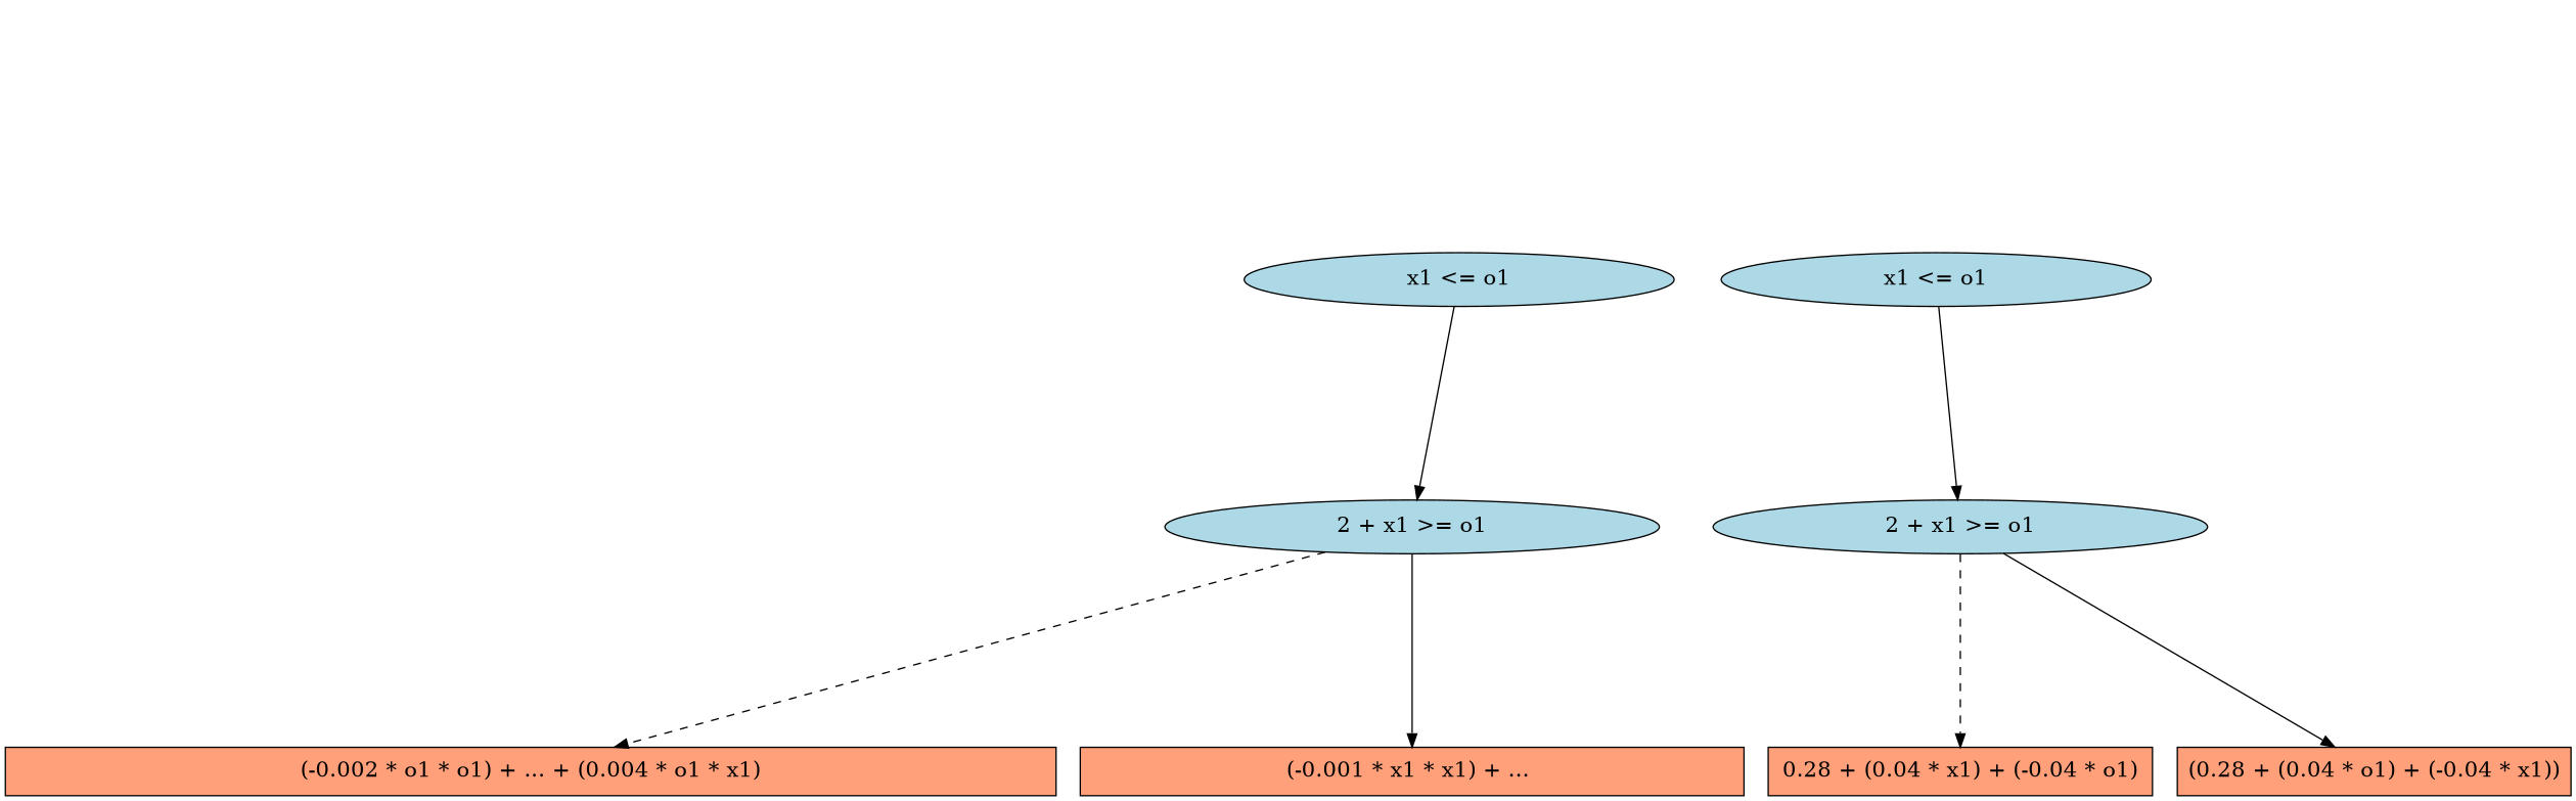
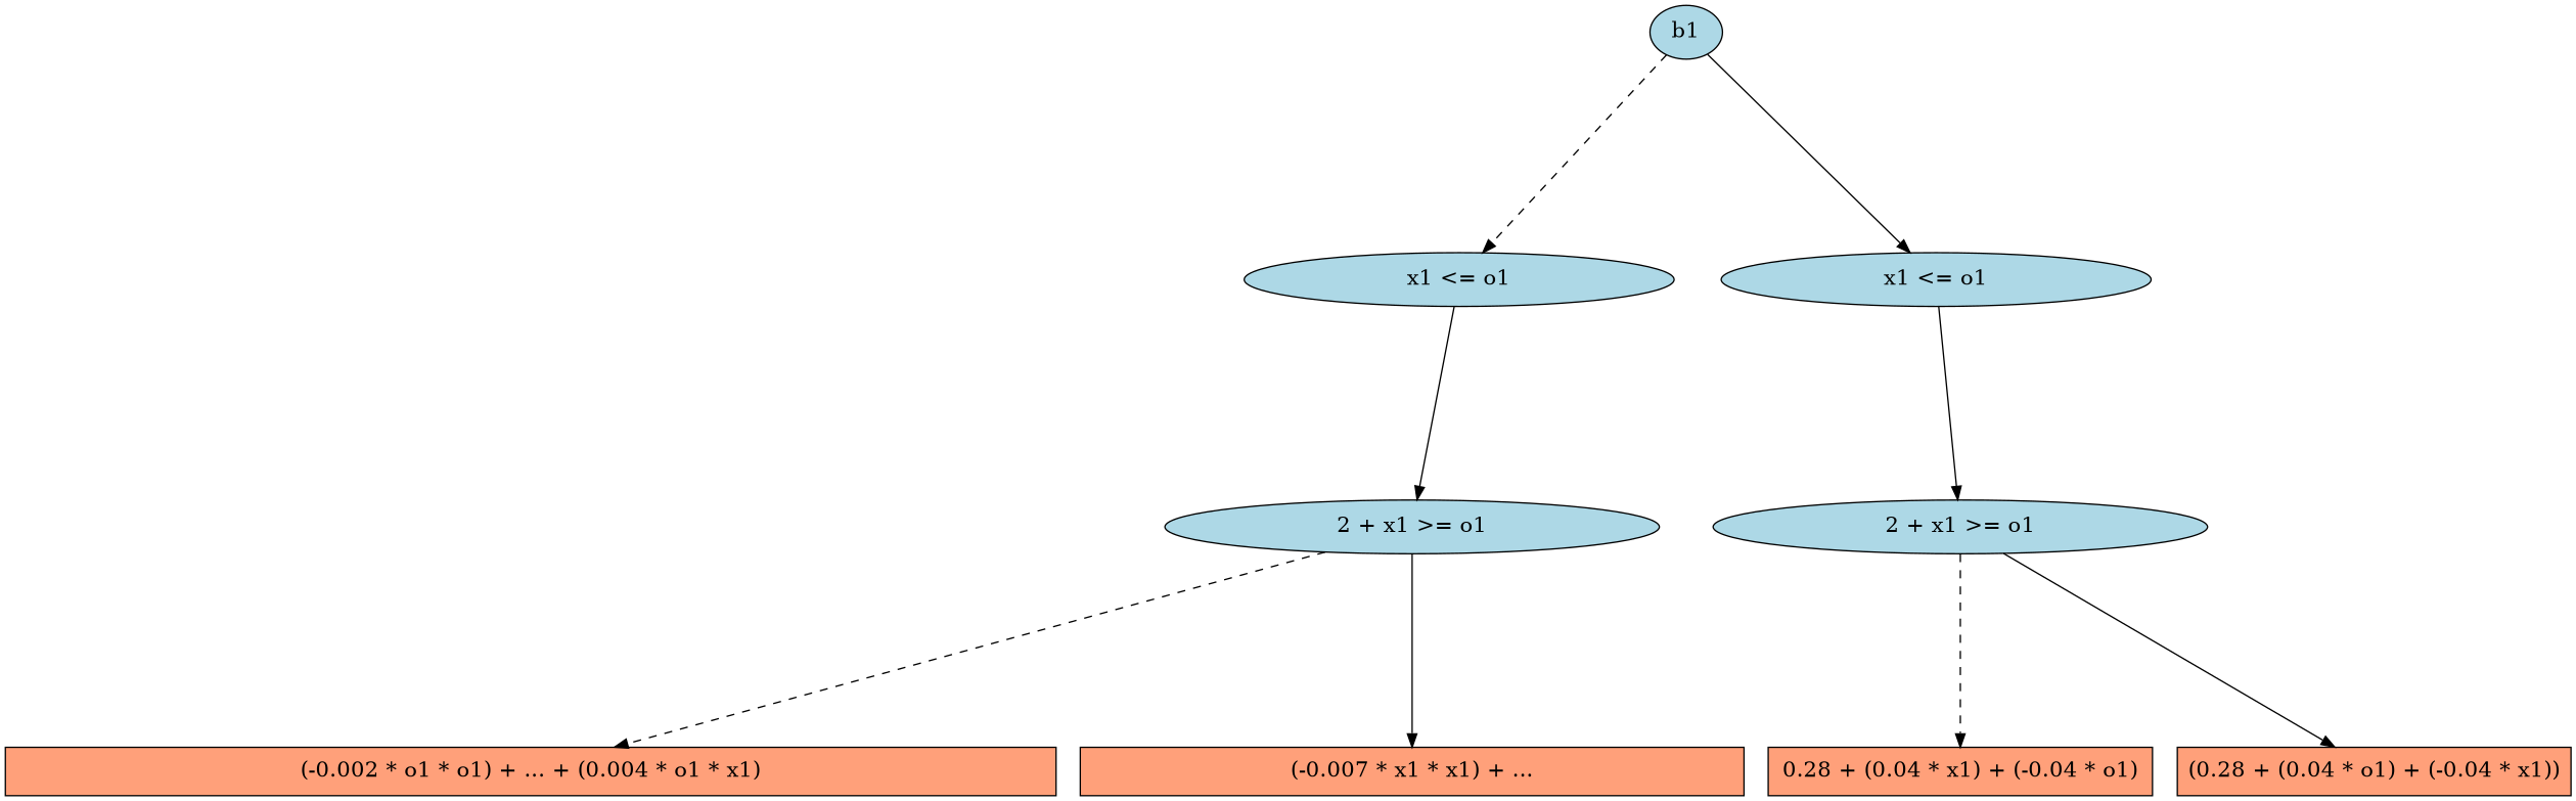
  digraph {
    fontname=Helvetica
    fontsize=16
    ranksep=2.00
    node [fillcolor=lightblue fontsize=16 style=filled]
+   n1 [height=0.55556 label=b1]
    n2 [height=0.55556 label="x1 <= o1" width=4.4444]
    n3 [height=0.55556 label="x1 <= o1" width=4.4444]
    n4 [height=0.55556 label="2 + x1 >= o1" width=5.1111]
    n5 [height=0.55556 label="2 + x1 >= o1" width=5.1111]
    n6 [fillcolor=lightsalmon label="(-0.002 * o1 * o1) + ... + (0.004 * o1 * x1)" shape=box width=10.861]
-   n7 [fillcolor=lightsalmon label="(-0.001 * x1 * x1) + ... " shape=box width=6.861]
+   n7 [fillcolor=lightsalmon label="(-0.007 * x1 * x1) + ..." shape=box width=6.861]
    n8 [fillcolor=lightsalmon label="0.28 + (0.04 * x1) + (-0.04 * o1)" shape=box width=3.9722]
    n9 [fillcolor=lightsalmon label="(0.28 + (0.04 * o1) + (-0.04 * x1))" shape=box width=3.9722]
+   n1 -> n2 [style=dashed]
+   n1 -> n3
    n2 -> n4
    n3 -> n5
    n4 -> n6 [style=dashed]
    n4 -> n7
    n5 -> n8 [style=dashed]
    n5 -> n9
  }
